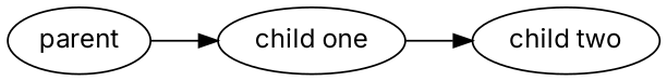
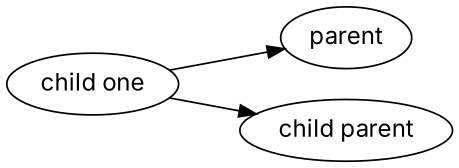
  digraph {
    fontname=Inter
    ordering=out
    rankdir=LR
    node [fontname=Inter]
    edge [fontname=Inter]
    n1 [label=parent]
    n2 [label="child one"]
-   n3 [label="child two"]
-   n1 -> n2
+   n3 [label="child parent"]
+   n2 -> n1
    n2 -> n3
  }
